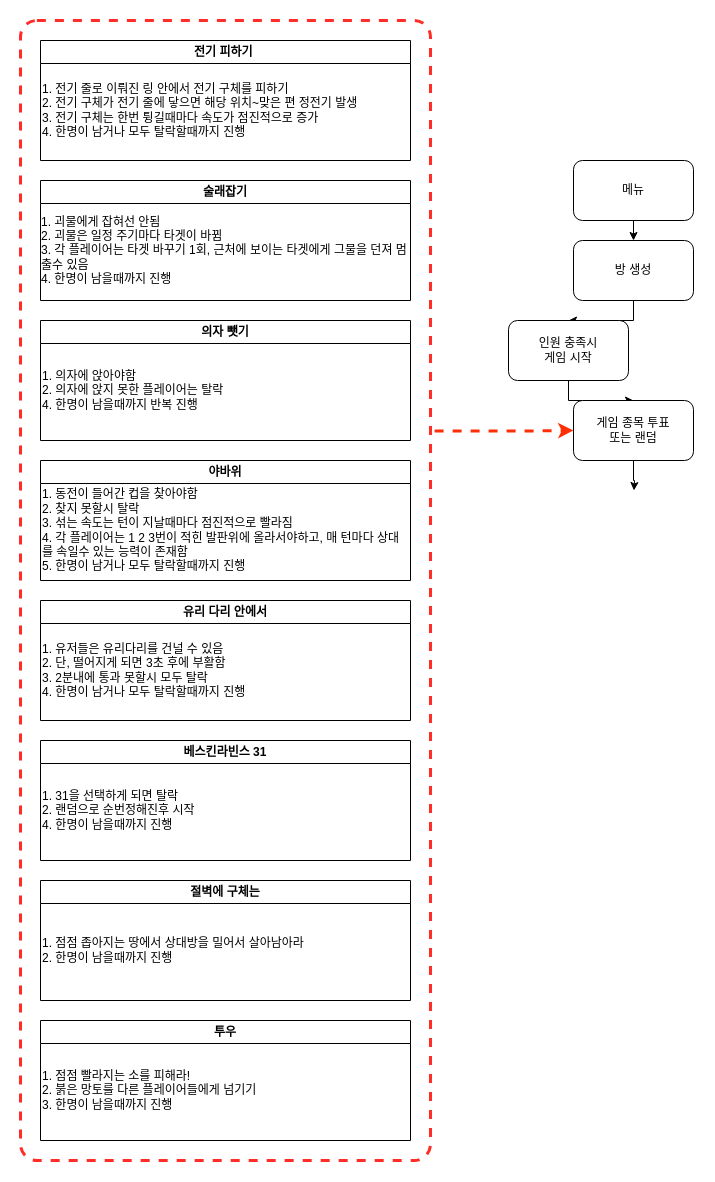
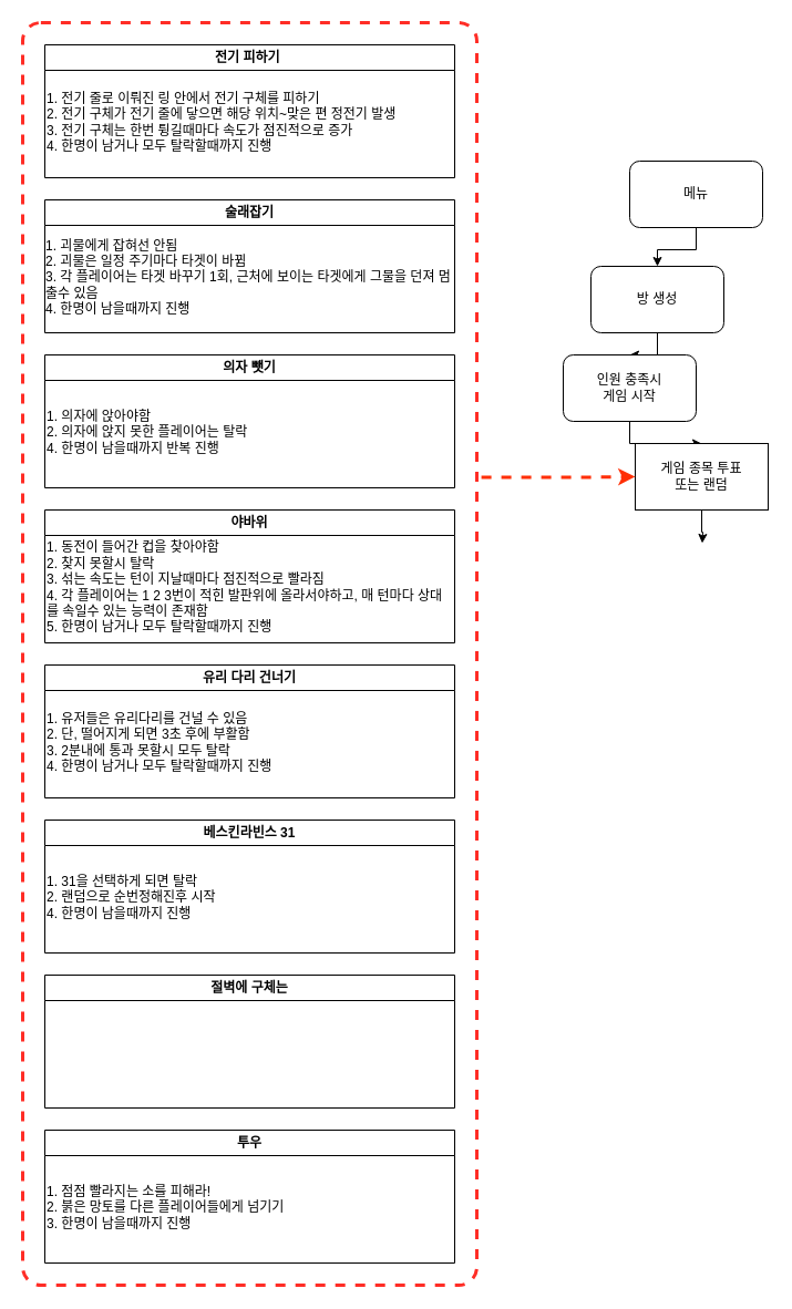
  <mxCell id="0" />
  <mxCell id="1" parent="0" />
  <mxCell id="2" style="edgeStyle=orthogonalEdgeStyle;rounded=0;orthogonalLoop=1;jettySize=auto;html=1;exitX=0.5;exitY=1;exitDx=0;exitDy=0;entryX=0.5;entryY=0;entryDx=0;entryDy=0;" edge="1" parent="1" source="3" target="5"><mxGeometry relative="1" as="geometry" /></mxCell>
- <mxCell id="3" value="메뉴" style="rounded=1;whiteSpace=wrap;html=1;" vertex="1" parent="1"><mxGeometry x="573" y="160" width="120" height="60" as="geometry" /></mxCell>
+ <mxCell id="3" value="메뉴" style="rounded=1;whiteSpace=wrap;html=1;" vertex="1" parent="1"><mxGeometry x="568" y="145" width="120" height="60" as="geometry" /></mxCell>
  <mxCell id="4" value="" style="edgeStyle=orthogonalEdgeStyle;rounded=0;orthogonalLoop=1;jettySize=auto;html=1;" edge="1" parent="1" source="5" target="7"><mxGeometry relative="1" as="geometry" /></mxCell>
- <mxCell id="5" value="방 생성" style="rounded=1;whiteSpace=wrap;html=1;" vertex="1" parent="1"><mxGeometry x="573" y="240" width="120" height="60" as="geometry" /></mxCell>
+ <mxCell id="5" value="방 생성" style="rounded=1;whiteSpace=wrap;html=1;" vertex="1" parent="1"><mxGeometry x="533" y="240" width="120" height="60" as="geometry" /></mxCell>
  <mxCell id="6" value="" style="edgeStyle=orthogonalEdgeStyle;rounded=0;orthogonalLoop=1;jettySize=auto;html=1;" edge="1" parent="1" source="7" target="9"><mxGeometry relative="1" as="geometry" /></mxCell>
  <mxCell id="7" value="인원 충족시 &lt;br&gt;게임 시작" style="whiteSpace=wrap;html=1;rounded=1;" vertex="1" parent="1"><mxGeometry x="508" y="320" width="120" height="60" as="geometry" /></mxCell>
  <mxCell id="8" value="" style="edgeStyle=orthogonalEdgeStyle;rounded=0;orthogonalLoop=1;jettySize=auto;html=1;" edge="1" parent="1" source="9"><mxGeometry relative="1" as="geometry"><mxPoint x="633.5" y="490" as="targetPoint" /></mxGeometry></mxCell>
- <mxCell id="9" value="게임 종목 투표&lt;br&gt;또는 랜덤" style="whiteSpace=wrap;html=1;rounded=1;" vertex="1" parent="1"><mxGeometry x="573" y="400" width="120" height="60" as="geometry" /></mxCell>
+ <mxCell id="9" value="게임 종목 투표&lt;br&gt;또는 랜덤" style="whiteSpace=wrap;html=1;rounded=0;" vertex="1" parent="1"><mxGeometry x="573" y="400" width="120" height="60" as="geometry" /></mxCell>
  <mxCell id="10" value="전기 피하기&amp;nbsp;" style="swimlane;whiteSpace=wrap;html=1;" vertex="1" parent="1"><mxGeometry x="40" y="40" width="370" height="120" as="geometry" /></mxCell>
  <mxCell id="11" value="&lt;div style=&quot;&quot;&gt;&lt;span style=&quot;background-color: initial;&quot;&gt;1. 전기 줄로 이뤄진 링 안에서 전기 구체를 피하기&lt;/span&gt;&lt;/div&gt;&lt;div style=&quot;&quot;&gt;&lt;span style=&quot;background-color: initial;&quot;&gt;2. 전기 구체가 전기 줄에 닿으면 해당 위치~맞은 편 정전기 발생&lt;/span&gt;&lt;/div&gt;&lt;div style=&quot;&quot;&gt;&lt;span style=&quot;background-color: initial;&quot;&gt;3. 전기 구체는 한번 튕길때마다 속도가 점진적으로 증가&lt;/span&gt;&lt;/div&gt;&lt;div style=&quot;&quot;&gt;&lt;span style=&quot;background-color: initial;&quot;&gt;4.&amp;nbsp;&lt;/span&gt;&lt;span style=&quot;background-color: initial;&quot;&gt;한명이 남거나 모두 탈락할때까지 진행&lt;/span&gt;&lt;/div&gt;" style="text;html=1;strokeColor=none;fillColor=none;align=left;verticalAlign=middle;whiteSpace=wrap;rounded=0;" vertex="1" parent="10"><mxGeometry y="30" width="370" height="80" as="geometry" /></mxCell>
  <mxCell id="12" value="" style="rounded=1;whiteSpace=wrap;html=1;fillColor=none;dashed=1;arcSize=4;strokeWidth=3;strokeColor=#FF2D26;" vertex="1" parent="10"><mxGeometry x="-20" y="-20" width="410" height="1140" as="geometry" /></mxCell>
  <mxCell id="13" value="술래잡기" style="swimlane;whiteSpace=wrap;html=1;" vertex="1" parent="1"><mxGeometry x="40" y="180" width="370" height="120" as="geometry" /></mxCell>
  <mxCell id="14" value="&lt;div style=&quot;text-align: left;&quot;&gt;&lt;span style=&quot;background-color: initial;&quot;&gt;1. 괴물에게 잡혀선 안됨&lt;/span&gt;&lt;/div&gt;&lt;div style=&quot;text-align: left;&quot;&gt;&lt;span style=&quot;background-color: initial;&quot;&gt;2. 괴물은 일정 주기마다 타겟이 바뀜&lt;/span&gt;&lt;/div&gt;&lt;div style=&quot;text-align: left;&quot;&gt;&lt;span style=&quot;background-color: initial;&quot;&gt;3. 각 플레이어는 타겟 바꾸기 1회, 근처에 보이는 타겟에게 그물을 던져 멈출수 있음&lt;/span&gt;&lt;/div&gt;&lt;div style=&quot;text-align: left;&quot;&gt;4. 한명이 남을때까지 진행&lt;br&gt;&lt;/div&gt;" style="text;html=1;strokeColor=none;fillColor=none;align=center;verticalAlign=middle;whiteSpace=wrap;rounded=0;" vertex="1" parent="13"><mxGeometry y="30" width="370" height="80" as="geometry" /></mxCell>
  <mxCell id="15" value="의자 뺏기" style="swimlane;whiteSpace=wrap;html=1;" vertex="1" parent="1"><mxGeometry x="40" y="320" width="370" height="120" as="geometry" /></mxCell>
  <mxCell id="16" value="&lt;div style=&quot;&quot;&gt;&lt;span style=&quot;background-color: initial;&quot;&gt;1. 의자에 앉아야함&lt;/span&gt;&lt;/div&gt;&lt;div style=&quot;&quot;&gt;&lt;span style=&quot;background-color: initial;&quot;&gt;2. 의자에 앉지 못한 플레이어는 탈락&lt;/span&gt;&lt;/div&gt;&lt;div style=&quot;&quot;&gt;4. 한명이 남을때까지 반복 진행&lt;br&gt;&lt;/div&gt;" style="text;html=1;strokeColor=none;fillColor=none;align=left;verticalAlign=middle;whiteSpace=wrap;rounded=0;" vertex="1" parent="15"><mxGeometry y="30" width="370" height="80" as="geometry" /></mxCell>
  <mxCell id="17" value="야바위" style="swimlane;whiteSpace=wrap;html=1;" vertex="1" parent="1"><mxGeometry x="40" y="460" width="370" height="120" as="geometry" /></mxCell>
  <mxCell id="18" value="&lt;div style=&quot;&quot;&gt;&lt;span style=&quot;background-color: initial;&quot;&gt;1. 동전이 들어간 컵을 찾아야함&lt;/span&gt;&lt;/div&gt;&lt;div style=&quot;&quot;&gt;&lt;span style=&quot;background-color: initial;&quot;&gt;2. 찾지 못할시 탈락&lt;/span&gt;&lt;/div&gt;&lt;div style=&quot;&quot;&gt;&lt;span style=&quot;background-color: initial;&quot;&gt;3. 섞는 속도는 턴이 지날때마다 점진적으로 빨라짐&lt;/span&gt;&lt;/div&gt;&lt;div style=&quot;&quot;&gt;&lt;span style=&quot;background-color: initial;&quot;&gt;4. 각 플레이어는 1 2 3번이 적힌 발판위에 올라서야하고, 매 턴마다 상대를 속일수 있는 능력이 존재함&lt;/span&gt;&lt;/div&gt;&lt;div style=&quot;&quot;&gt;5. 한명이 남거나 모두 탈락할때까지 진행&lt;br&gt;&lt;/div&gt;" style="text;html=1;strokeColor=none;fillColor=none;align=left;verticalAlign=middle;whiteSpace=wrap;rounded=0;" vertex="1" parent="17"><mxGeometry y="30" width="370" height="80" as="geometry" /></mxCell>
- <mxCell id="19" value="유리 다리 안에서" style="swimlane;whiteSpace=wrap;html=1;" vertex="1" parent="1"><mxGeometry x="40" y="600" width="370" height="120" as="geometry" /></mxCell>
+ <mxCell id="19" value="유리 다리 건너기" style="swimlane;whiteSpace=wrap;html=1;" vertex="1" parent="1"><mxGeometry x="40" y="600" width="370" height="120" as="geometry" /></mxCell>
  <mxCell id="20" value="&lt;div style=&quot;&quot;&gt;&lt;span style=&quot;background-color: initial;&quot;&gt;1. 유저들은 유리다리를 건널 수 있음&lt;/span&gt;&lt;/div&gt;&lt;div style=&quot;&quot;&gt;&lt;span style=&quot;background-color: initial;&quot;&gt;2. 단, 떨어지게 되면 3초 후에 부활함&lt;/span&gt;&lt;/div&gt;&lt;div style=&quot;&quot;&gt;&lt;span style=&quot;background-color: initial;&quot;&gt;3. 2분내에 통과 못할시 모두 탈락&lt;/span&gt;&lt;/div&gt;&lt;div style=&quot;&quot;&gt;&lt;span style=&quot;background-color: initial;&quot;&gt;4. 한명이 남거나 모두 탈락할때까지 진행&lt;/span&gt;&lt;/div&gt;" style="text;html=1;strokeColor=none;fillColor=none;align=left;verticalAlign=middle;whiteSpace=wrap;rounded=0;" vertex="1" parent="19"><mxGeometry y="30" width="370" height="80" as="geometry" /></mxCell>
  <mxCell id="21" value="베스킨라빈스 31" style="swimlane;whiteSpace=wrap;html=1;" vertex="1" parent="1"><mxGeometry x="40" y="740" width="370" height="120" as="geometry" /></mxCell>
  <mxCell id="22" value="&lt;div style=&quot;&quot;&gt;&lt;span style=&quot;background-color: initial;&quot;&gt;1. 31을 선택하게 되면 탈락&lt;/span&gt;&lt;/div&gt;&lt;div style=&quot;&quot;&gt;&lt;span style=&quot;background-color: initial;&quot;&gt;2. 랜덤으로 순번정해진후 시작&lt;/span&gt;&lt;/div&gt;&lt;div style=&quot;&quot;&gt;&lt;span style=&quot;background-color: initial;&quot;&gt;4. 한명이 남을때까지 진행&lt;/span&gt;&lt;/div&gt;" style="text;html=1;strokeColor=none;fillColor=none;align=left;verticalAlign=middle;whiteSpace=wrap;rounded=0;" vertex="1" parent="21"><mxGeometry y="30" width="370" height="80" as="geometry" /></mxCell>
  <mxCell id="23" value="절벽에 구체는" style="swimlane;whiteSpace=wrap;html=1;" vertex="1" parent="1"><mxGeometry x="40" y="880" width="370" height="120" as="geometry" /></mxCell>
- <mxCell id="24" value="&lt;div style=&quot;&quot;&gt;&lt;span style=&quot;background-color: initial;&quot;&gt;1. 점점 좁아지는 땅에서 상대방을 밀어서 살아남아라&lt;/span&gt;&lt;/div&gt;&lt;div style=&quot;&quot;&gt;&lt;span style=&quot;background-color: initial;&quot;&gt;2. 한명이 남을때까지 진행&lt;/span&gt;&lt;/div&gt;" style="text;html=1;strokeColor=none;fillColor=none;align=left;verticalAlign=middle;whiteSpace=wrap;rounded=0;" vertex="1" parent="23"><mxGeometry y="30" width="370" height="80" as="geometry" /></mxCell>
  <mxCell id="25" value="투우" style="swimlane;whiteSpace=wrap;html=1;" vertex="1" parent="1"><mxGeometry x="40" y="1020" width="370" height="120" as="geometry" /></mxCell>
  <mxCell id="26" value="&lt;div style=&quot;&quot;&gt;&lt;span style=&quot;background-color: initial;&quot;&gt;1. 점점 빨라지는 소를 피해라!&lt;/span&gt;&lt;/div&gt;&lt;div style=&quot;&quot;&gt;&lt;span style=&quot;background-color: initial;&quot;&gt;2. 붉은 망토를 다른 플레이어들에게 넘기기&lt;/span&gt;&lt;/div&gt;&lt;div style=&quot;&quot;&gt;&lt;span style=&quot;background-color: initial;&quot;&gt;3. 한명이 남을때까지 진행&lt;/span&gt;&lt;/div&gt;" style="text;html=1;strokeColor=none;fillColor=none;align=left;verticalAlign=middle;whiteSpace=wrap;rounded=0;" vertex="1" parent="25"><mxGeometry y="30" width="370" height="80" as="geometry" /></mxCell>
  <mxCell id="27" style="edgeStyle=orthogonalEdgeStyle;rounded=0;orthogonalLoop=1;jettySize=auto;html=1;entryX=0;entryY=0.5;entryDx=0;entryDy=0;exitX=1.01;exitY=0.36;exitDx=0;exitDy=0;exitPerimeter=0;strokeWidth=3;strokeColor=#FF2F05;dashed=1;" edge="1" parent="1" source="12" target="9"><mxGeometry relative="1" as="geometry"><Array as="points"><mxPoint x="540" y="430" /><mxPoint x="540" y="430" /></Array></mxGeometry></mxCell>
